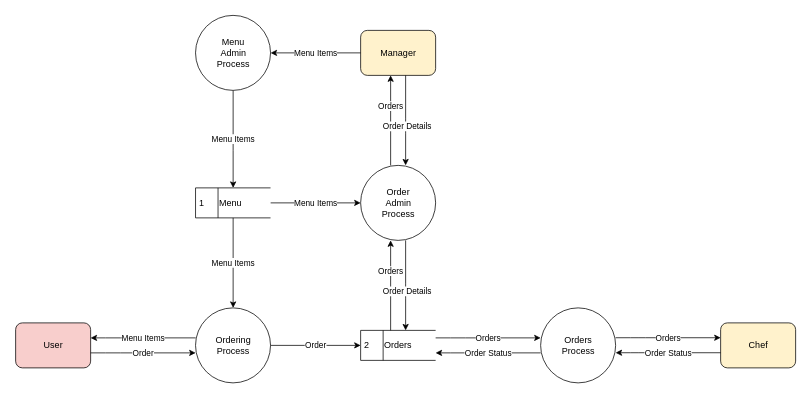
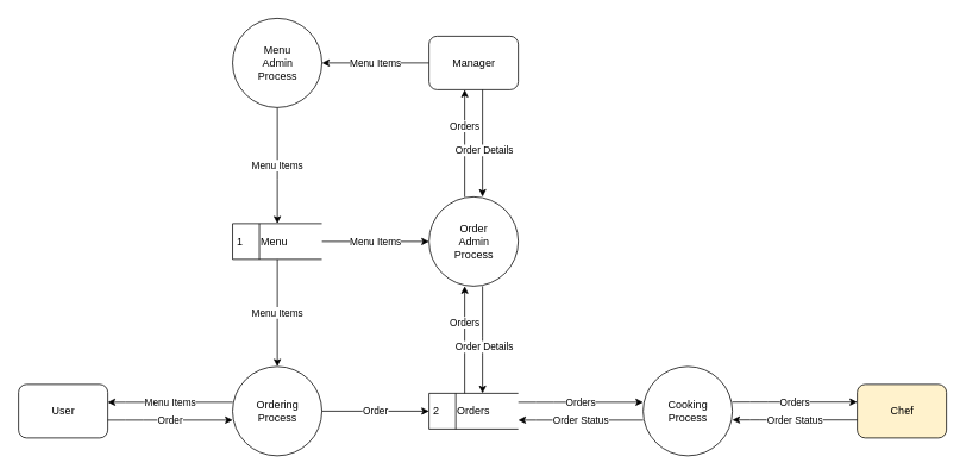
  <mxCell id="0" />
  <mxCell id="1" parent="0" />
  <mxCell id="2" value="Ordering&lt;br&gt;Process" style="shape=ellipse;html=1;dashed=0;whitespace=wrap;aspect=fixed;perimeter=ellipsePerimeter;" vertex="1" parent="1"><mxGeometry x="259.88" y="410" width="100" height="100" as="geometry" /></mxCell>
  <mxCell id="3" value="1&lt;span style=&quot;white-space: pre&quot;&gt;&#09;&lt;/span&gt;Menu" style="html=1;dashed=0;whitespace=wrap;shape=mxgraph.dfd.dataStoreID;align=left;spacingLeft=3;points=[[0,0],[0.5,0],[1,0],[0,0.5],[1,0.5],[0,1],[0.5,1],[1,1]];" vertex="1" parent="1"><mxGeometry x="259.88" y="250" width="100" height="40" as="geometry" /></mxCell>
- <mxCell id="4" value="User" style="html=1;dashed=0;whitespace=wrap;rounded=1;fillColor=#f8cecc;" vertex="1" parent="1"><mxGeometry x="20" y="430" width="100" height="60" as="geometry" /></mxCell>
+ <mxCell id="4" value="User" style="html=1;dashed=0;whitespace=wrap;rounded=1;" vertex="1" parent="1"><mxGeometry x="20" y="430" width="100" height="60" as="geometry" /></mxCell>
  <mxCell id="5" value="Order" style="endArrow=classic;html=1;edgeStyle=orthogonalEdgeStyle;rounded=1;" edge="1" parent="1"><mxGeometry x="169.88" y="619.86" width="50" height="50" as="geometry"><mxPoint x="120" y="470" as="sourcePoint" /><mxPoint x="260" y="470" as="targetPoint" /><Array as="points"><mxPoint x="149.88" y="469.86" /><mxPoint x="149.88" y="469.86" /></Array></mxGeometry></mxCell>
  <mxCell id="6" value="Menu Items" style="endArrow=classic;html=1;edgeStyle=orthogonalEdgeStyle;rounded=1;" edge="1" parent="1"><mxGeometry x="-0.12" y="-15" width="50" height="50" as="geometry"><mxPoint x="260" y="450" as="sourcePoint" /><mxPoint x="120" y="450" as="targetPoint" /><Array as="points"><mxPoint x="149.88" y="449.86" /><mxPoint x="149.88" y="449.86" /></Array><mxPoint as="offset" /></mxGeometry></mxCell>
  <mxCell id="7" value="Menu Items" style="endArrow=classic;html=1;rounded=1;edgeStyle=orthogonalEdgeStyle;" edge="1" parent="1"><mxGeometry width="50" height="50" relative="1" as="geometry"><mxPoint x="310" y="290" as="sourcePoint" /><mxPoint x="310" y="410" as="targetPoint" /></mxGeometry></mxCell>
  <mxCell id="8" value="2&lt;span style=&quot;white-space: pre&quot;&gt;&#09;&lt;/span&gt;Orders" style="html=1;dashed=0;whitespace=wrap;shape=mxgraph.dfd.dataStoreID;align=left;spacingLeft=3;points=[[0,0],[0.5,0],[1,0],[0,0.5],[1,0.5],[0,1],[0.5,1],[1,1]];" vertex="1" parent="1"><mxGeometry x="480" y="440" width="100" height="40" as="geometry" /></mxCell>
  <mxCell id="9" value="Order" style="endArrow=classic;html=1;rounded=1;edgeStyle=orthogonalEdgeStyle;" edge="1" parent="1"><mxGeometry width="50" height="50" relative="1" as="geometry"><mxPoint x="360" y="460" as="sourcePoint" /><mxPoint x="480" y="460" as="targetPoint" /></mxGeometry></mxCell>
- <mxCell id="10" value="Manager" style="html=1;dashed=0;whitespace=wrap;rounded=1;fillColor=#fff2cc;" vertex="1" parent="1"><mxGeometry x="480" y="40" width="100" height="60" as="geometry" /></mxCell>
+ <mxCell id="10" value="Manager" style="html=1;dashed=0;whitespace=wrap;rounded=1;" vertex="1" parent="1"><mxGeometry x="480" y="40" width="100" height="60" as="geometry" /></mxCell>
  <mxCell id="11" value="Menu Items" style="endArrow=classic;html=1;rounded=1;edgeStyle=orthogonalEdgeStyle;entryX=0.5;entryY=0;entryDx=0;entryDy=0;" edge="1" parent="1"><mxGeometry width="50" height="50" relative="1" as="geometry"><mxPoint x="310" y="120" as="sourcePoint" /><mxPoint x="310" y="250" as="targetPoint" /><Array as="points"><mxPoint x="310" y="190" /><mxPoint x="310" y="190" /></Array></mxGeometry></mxCell>
  <mxCell id="12" value="Menu&lt;br&gt;Admin&lt;br&gt;Process" style="shape=ellipse;html=1;dashed=0;whitespace=wrap;aspect=fixed;perimeter=ellipsePerimeter;" vertex="1" parent="1"><mxGeometry x="259.88" y="20" width="100" height="100" as="geometry" /></mxCell>
  <mxCell id="13" value="Menu Items" style="endArrow=classic;html=1;rounded=1;edgeStyle=orthogonalEdgeStyle;" edge="1" parent="1"><mxGeometry width="50" height="50" relative="1" as="geometry"><mxPoint x="480" y="70" as="sourcePoint" /><mxPoint x="360" y="70" as="targetPoint" /></mxGeometry></mxCell>
  <mxCell id="14" value="Chef" style="html=1;dashed=0;whitespace=wrap;rounded=1;fillColor=#fff2cc;" vertex="1" parent="1"><mxGeometry x="960" y="430" width="100" height="60" as="geometry" /></mxCell>
- <mxCell id="15" value="Orders&lt;br&gt;Process" style="shape=ellipse;html=1;dashed=0;whitespace=wrap;aspect=fixed;perimeter=ellipsePerimeter;" vertex="1" parent="1"><mxGeometry x="720" y="410" width="100" height="100" as="geometry" /></mxCell>
+ <mxCell id="15" value="Cooking&lt;br&gt;Process" style="shape=ellipse;html=1;dashed=0;whitespace=wrap;aspect=fixed;perimeter=ellipsePerimeter;" vertex="1" parent="1"><mxGeometry x="720" y="410" width="100" height="100" as="geometry" /></mxCell>
  <mxCell id="16" value="Orders" style="endArrow=classic;html=1;edgeStyle=orthogonalEdgeStyle;rounded=1;" edge="1" parent="1"><mxGeometry x="629.88" y="599.86" width="50" height="50" as="geometry"><mxPoint x="580" y="450" as="sourcePoint" /><mxPoint x="720" y="450" as="targetPoint" /><Array as="points"><mxPoint x="609.88" y="449.86" /><mxPoint x="609.88" y="449.86" /></Array></mxGeometry></mxCell>
  <mxCell id="17" value="Order Status" style="endArrow=classic;html=1;edgeStyle=orthogonalEdgeStyle;rounded=1;" edge="1" parent="1"><mxGeometry x="460" y="5" width="50" height="50" as="geometry"><mxPoint x="720" y="470" as="sourcePoint" /><mxPoint x="580" y="470" as="targetPoint" /><Array as="points"><mxPoint x="610" y="469.86" /><mxPoint x="610" y="469.86" /></Array><mxPoint as="offset" /></mxGeometry></mxCell>
  <mxCell id="18" value="Order&lt;br&gt;Admin&lt;br&gt;Process" style="shape=ellipse;html=1;dashed=0;whitespace=wrap;aspect=fixed;perimeter=ellipsePerimeter;" vertex="1" parent="1"><mxGeometry x="480" y="220" width="100" height="100" as="geometry" /></mxCell>
  <mxCell id="19" value="Orders" style="endArrow=classic;html=1;edgeStyle=orthogonalEdgeStyle;rounded=1;" edge="1" parent="1"><mxGeometry width="50" height="50" as="geometry"><mxPoint x="520" y="220" as="sourcePoint" /><mxPoint x="520" y="100" as="targetPoint" /><mxPoint y="-19" as="offset" /></mxGeometry></mxCell>
  <mxCell id="20" value="" style="endArrow=classic;html=1;edgeStyle=orthogonalEdgeStyle;rounded=1;exitX=0.399;exitY=0.006;exitDx=0;exitDy=0;exitPerimeter=0;" edge="1" parent="1"><mxGeometry x="10.1" y="-0.6" width="50" height="50" as="geometry"><mxPoint x="540" y="100" as="sourcePoint" /><mxPoint x="540" y="220" as="targetPoint" /><Array as="points"><mxPoint x="540" y="168" /><mxPoint x="540" y="168" /></Array></mxGeometry></mxCell>
  <mxCell id="21" value="Order Details" style="edgeLabel;html=1;align=center;verticalAlign=middle;resizable=0;points=[];" vertex="1" connectable="0" parent="20"><mxGeometry relative="1" as="geometry"><mxPoint x="1" y="7" as="offset" /></mxGeometry></mxCell>
  <mxCell id="22" value="Menu Items" style="endArrow=classic;html=1;rounded=1;edgeStyle=orthogonalEdgeStyle;" edge="1" parent="1"><mxGeometry width="50" height="50" relative="1" as="geometry"><mxPoint x="360" y="270" as="sourcePoint" /><mxPoint x="480" y="270" as="targetPoint" /></mxGeometry></mxCell>
  <mxCell id="23" value="Orders" style="endArrow=classic;html=1;edgeStyle=orthogonalEdgeStyle;rounded=1;entryX=0.402;entryY=1.031;entryDx=0;entryDy=0;entryPerimeter=0;exitX=0.399;exitY=0.006;exitDx=0;exitDy=0;exitPerimeter=0;" edge="1" parent="1"><mxGeometry x="0.1" y="209.4" width="50" height="50" as="geometry"><mxPoint x="520" y="440" as="sourcePoint" /><mxPoint x="520" y="320" as="targetPoint" /><Array as="points"><mxPoint x="520" y="376" /></Array><mxPoint y="-19" as="offset" /></mxGeometry></mxCell>
  <mxCell id="24" value="" style="endArrow=classic;html=1;edgeStyle=orthogonalEdgeStyle;rounded=1;exitX=0.399;exitY=0.006;exitDx=0;exitDy=0;exitPerimeter=0;" edge="1" parent="1"><mxGeometry x="10.1" y="219.4" width="50" height="50" as="geometry"><mxPoint x="540" y="320" as="sourcePoint" /><mxPoint x="540" y="440" as="targetPoint" /><Array as="points"><mxPoint x="540" y="388" /><mxPoint x="540" y="388" /></Array></mxGeometry></mxCell>
  <mxCell id="25" value="Order Details" style="edgeLabel;html=1;align=center;verticalAlign=middle;resizable=0;points=[];" vertex="1" connectable="0" parent="24"><mxGeometry relative="1" as="geometry"><mxPoint x="1" y="7" as="offset" /></mxGeometry></mxCell>
  <mxCell id="26" value="Orders" style="endArrow=classic;html=1;edgeStyle=orthogonalEdgeStyle;rounded=1;" edge="1" parent="1"><mxGeometry x="869.88" y="599.69" width="50" height="50" as="geometry"><mxPoint x="820" y="449.83" as="sourcePoint" /><mxPoint x="960" y="449.83" as="targetPoint" /><Array as="points"><mxPoint x="849.88" y="449.69" /><mxPoint x="849.88" y="449.69" /></Array></mxGeometry></mxCell>
  <mxCell id="27" value="Order Status" style="endArrow=classic;html=1;edgeStyle=orthogonalEdgeStyle;rounded=1;" edge="1" parent="1"><mxGeometry x="700" y="4.83" width="50" height="50" as="geometry"><mxPoint x="960" y="469.83" as="sourcePoint" /><mxPoint x="820" y="469.83" as="targetPoint" /><Array as="points"><mxPoint x="850" y="469.69" /><mxPoint x="850" y="469.69" /></Array><mxPoint as="offset" /></mxGeometry></mxCell>
